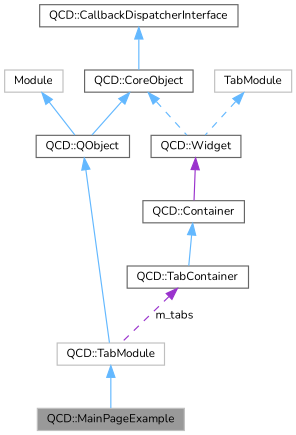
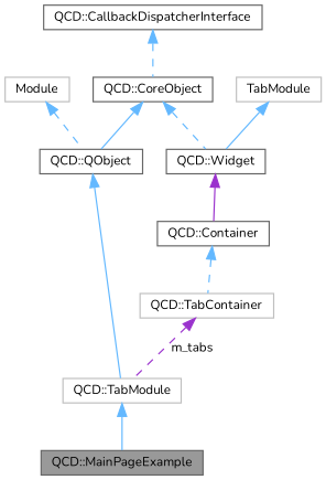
  digraph {
    fontname=Nunito
    node [color=gray40 fillcolor=white fontname=Nunito fontsize=10 shape=box style=filled]
    edge [color=steelblue1 dir=back fontname=Nunito fontsize=10 labelfontname=Helvetica labelfontsize=10 style=solid]
-   n1 [color=grey75 fillcolor=grey60 fontcolor=black height=0.2 label="QCD::MainPageExample" width=0.4]
+   n1 [fillcolor=grey60 fontcolor=black height=0.2 label="QCD::MainPageExample" width=0.4]
    n2 [color=grey75 height=0.2 label="QCD::TabModule" width=0.4]
    n3 [height=0.2 label="QCD::QObject" width=0.4]
    n4 [color=grey75 height=0.2 label=Module width=0.4]
    n5 [height=0.2 label="QCD::CoreObject" width=0.4]
    n6 [height=0.2 label="QCD::Widget" width=0.4]
    n7 [height=0.2 label="QCD::Container" width=0.4]
    n8 [height=0.2 label="QCD::CallbackDispatcherInterface" width=0.4]
-   n9 [height=0.2 label="QCD::TabContainer" width=0.4]
+   n9 [color=grey75 height=0.2 label="QCD::TabContainer" width=0.4]
    n10 [color=grey75 height=0.2 label=TabModule width=0.4]
    n2 -> n1
    n3 -> n2
-   n4 -> n3
+   n4 -> n3 [style=dashed]
    n5 -> n3
    n5 -> n6 [style=dashed]
    n6 -> n7 [color=darkorchid3]
-   n7 -> n9
-   n8 -> n5
+   n7 -> n9 [style=dashed]
+   n8 -> n5 [style=dashed]
    n9 -> n2 [color=darkorchid3 label=" m_tabs" style=dashed]
-   n10 -> n6 [style=dashed]
+   n10 -> n6
  }
